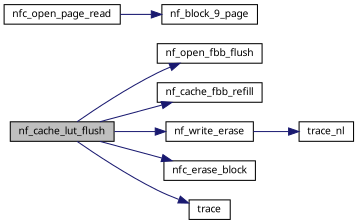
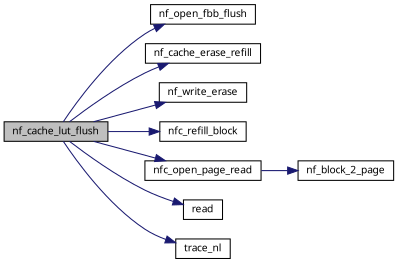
  digraph {
    rankdir=LR
    node [color=black fillcolor=white fontname="FreeSans.ttf" fontsize=10 shape=record style=filled]
    edge [color=midnightblue fontname="FreeSans.ttf" fontsize=10 labelfontname="FreeSans.ttf" labelfontsize=10 style=solid]
    n1 [fillcolor=grey75 fontcolor=black height=0.2 label=nf_cache_lut_flush width=0.4]
    n2 [height=0.2 label=nf_open_fbb_flush width=0.4]
-   n3 [height=0.2 label=nf_cache_fbb_refill width=0.4]
+   n3 [height=0.2 label=nf_cache_erase_refill width=0.4]
    n4 [height=0.2 label=nf_write_erase width=0.4]
-   n5 [height=0.2 label=nfc_erase_block width=0.4]
+   n5 [height=0.2 label=nfc_refill_block width=0.4]
    n6 [height=0.2 label=nfc_open_page_read width=0.4]
-   n7 [height=0.2 label=trace width=0.4]
+   n7 [height=0.2 label=read width=0.4]
    n8 [height=0.2 label=trace_nl width=0.4]
-   n9 [height=0.2 label=nf_block_9_page width=0.4]
+   n9 [height=0.2 label=nf_block_2_page width=0.4]
    n1 -> n2
    n1 -> n3
    n1 -> n4
    n1 -> n5
+   n1 -> n6
    n1 -> n7
-   n4 -> n8
+   n1 -> n8
    n6 -> n9
  }
